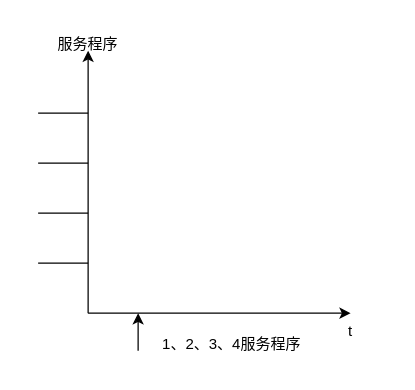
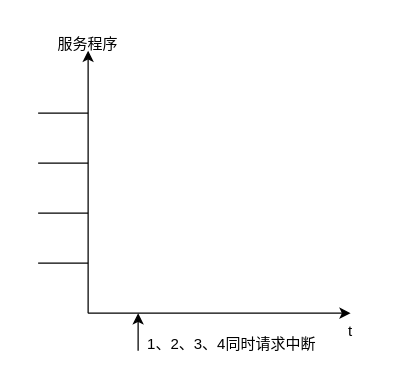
  <mxCell id="0" />
  <mxCell id="1" parent="0" />
  <mxCell id="2" value="" style="endArrow=classic;html=1;rounded=0;" edge="1" parent="1"><mxGeometry width="50" height="50" relative="1" as="geometry"><mxPoint x="70" y="250" as="sourcePoint" /><mxPoint x="70" y="40" as="targetPoint" /></mxGeometry></mxCell>
  <mxCell id="3" value="" style="endArrow=classic;html=1;rounded=0;" edge="1" parent="1"><mxGeometry width="50" height="50" relative="1" as="geometry"><mxPoint x="70" y="250" as="sourcePoint" /><mxPoint x="280" y="250" as="targetPoint" /></mxGeometry></mxCell>
  <mxCell id="4" value="服务程序" style="text;html=1;align=center;verticalAlign=middle;whiteSpace=wrap;rounded=0;" vertex="1" parent="1"><mxGeometry x="40" y="20" width="60" height="30" as="geometry" /></mxCell>
  <mxCell id="5" value="t" style="text;html=1;align=center;verticalAlign=middle;whiteSpace=wrap;rounded=0;" vertex="1" parent="1"><mxGeometry x="250" y="250" width="60" height="30" as="geometry" /></mxCell>
  <mxCell id="6" value="" style="group" vertex="1" connectable="0" parent="1"><mxGeometry x="20" y="60" width="60" height="30" as="geometry" /></mxCell>
  <mxCell id="7" value="" style="endArrow=none;html=1;rounded=0;" edge="1" parent="6"><mxGeometry width="50" height="50" relative="1" as="geometry"><mxPoint x="10" y="30" as="sourcePoint" /><mxPoint x="50" y="30" as="targetPoint" /></mxGeometry></mxCell>
  <mxCell id="8" value="" style="group" vertex="1" connectable="0" parent="1"><mxGeometry x="20" y="100" width="60" height="30" as="geometry" /></mxCell>
  <mxCell id="9" value="" style="endArrow=none;html=1;rounded=0;" edge="1" parent="8"><mxGeometry width="50" height="50" relative="1" as="geometry"><mxPoint x="10" y="30" as="sourcePoint" /><mxPoint x="50" y="30" as="targetPoint" /></mxGeometry></mxCell>
  <mxCell id="10" value="" style="group" vertex="1" connectable="0" parent="1"><mxGeometry x="20" y="140" width="60" height="30" as="geometry" /></mxCell>
  <mxCell id="11" value="" style="endArrow=none;html=1;rounded=0;" edge="1" parent="10"><mxGeometry width="50" height="50" relative="1" as="geometry"><mxPoint x="10" y="30" as="sourcePoint" /><mxPoint x="50" y="30" as="targetPoint" /></mxGeometry></mxCell>
  <mxCell id="12" value="" style="group" vertex="1" connectable="0" parent="1"><mxGeometry x="20" y="180" width="60" height="30" as="geometry" /></mxCell>
  <mxCell id="13" value="" style="endArrow=none;html=1;rounded=0;" edge="1" parent="12"><mxGeometry width="50" height="50" relative="1" as="geometry"><mxPoint x="10" y="30" as="sourcePoint" /><mxPoint x="50" y="30" as="targetPoint" /></mxGeometry></mxCell>
  <mxCell id="14" value="" style="endArrow=classic;html=1;rounded=0;" edge="1" parent="1"><mxGeometry width="50" height="50" relative="1" as="geometry"><mxPoint x="110" y="280" as="sourcePoint" /><mxPoint x="110" y="250" as="targetPoint" /></mxGeometry></mxCell>
- <mxCell id="15" value="1、2、3、4服务程序" style="text;html=1;align=center;verticalAlign=middle;whiteSpace=wrap;rounded=0;" vertex="1" parent="1"><mxGeometry x="110" y="260" width="150" height="30" as="geometry" /></mxCell>
+ <mxCell id="15" value="1、2、3、4同时请求中断" style="text;html=1;align=center;verticalAlign=middle;whiteSpace=wrap;rounded=0;" vertex="1" parent="1"><mxGeometry x="110" y="260" width="150" height="30" as="geometry" /></mxCell>
